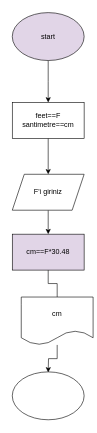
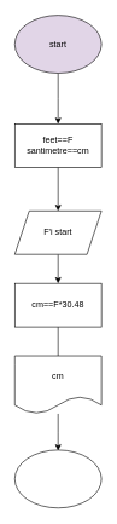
  <mxCell id="0" />
  <mxCell id="1" parent="0" />
  <mxCell id="2" style="edgeStyle=orthogonalEdgeStyle;rounded=0;orthogonalLoop=1;jettySize=auto;html=1;" edge="1" parent="1" source="3"><mxGeometry relative="1" as="geometry"><mxPoint x="80" y="170" as="targetPoint" /></mxGeometry></mxCell>
  <mxCell id="3" value="start" style="ellipse;whiteSpace=wrap;html=1;fillColor=#e1d5e7;" vertex="1" parent="1"><mxGeometry x="20" y="20" width="120" height="80" as="geometry" /></mxCell>
  <mxCell id="4" style="edgeStyle=orthogonalEdgeStyle;rounded=0;orthogonalLoop=1;jettySize=auto;html=1;entryX=0.5;entryY=0;entryDx=0;entryDy=0;" edge="1" parent="1" source="5" target="7"><mxGeometry relative="1" as="geometry" /></mxCell>
  <mxCell id="5" value="feet==F&lt;br&gt;santimetre==cm" style="rounded=0;whiteSpace=wrap;html=1;" vertex="1" parent="1"><mxGeometry x="20" y="170" width="120" height="60" as="geometry" /></mxCell>
  <mxCell id="6" style="edgeStyle=orthogonalEdgeStyle;rounded=0;orthogonalLoop=1;jettySize=auto;html=1;" edge="1" parent="1" source="7" target="9"><mxGeometry relative="1" as="geometry"><mxPoint x="80" y="420" as="targetPoint" /></mxGeometry></mxCell>
- <mxCell id="7" value="F'i giriniz" style="shape=parallelogram;perimeter=parallelogramPerimeter;whiteSpace=wrap;html=1;fixedSize=1;" vertex="1" parent="1"><mxGeometry x="20" y="290" width="120" height="60" as="geometry" /></mxCell>
+ <mxCell id="7" value="F'i start" style="shape=parallelogram;perimeter=parallelogramPerimeter;whiteSpace=wrap;html=1;fixedSize=1;" vertex="1" parent="1"><mxGeometry x="20" y="290" width="120" height="60" as="geometry" /></mxCell>
  <mxCell id="8" style="edgeStyle=orthogonalEdgeStyle;rounded=0;orthogonalLoop=1;jettySize=auto;html=1;endArrow=none;" edge="1" parent="1" source="9" target="11"><mxGeometry relative="1" as="geometry"><mxPoint x="80" y="500" as="targetPoint" /></mxGeometry></mxCell>
- <mxCell id="9" value="cm==F*30.48" style="rounded=0;whiteSpace=wrap;html=1;fillColor=#e1d5e7;" vertex="1" parent="1"><mxGeometry x="20" y="390" width="120" height="60" as="geometry" /></mxCell>
+ <mxCell id="9" value="cm==F*30.48" style="rounded=0;whiteSpace=wrap;html=1;" vertex="1" parent="1"><mxGeometry x="20" y="390" width="120" height="60" as="geometry" /></mxCell>
  <mxCell id="10" style="edgeStyle=orthogonalEdgeStyle;rounded=0;orthogonalLoop=1;jettySize=auto;html=1;" edge="1" parent="1" source="11"><mxGeometry relative="1" as="geometry"><mxPoint x="80" y="620.8" as="targetPoint" /></mxGeometry></mxCell>
- <mxCell id="11" value="cm" style="shape=document;whiteSpace=wrap;html=1;boundedLbl=1;" vertex="1" parent="1"><mxGeometry x="35" y="495" width="120" height="80" as="geometry" /></mxCell>
+ <mxCell id="11" value="cm" style="shape=document;whiteSpace=wrap;html=1;boundedLbl=1;" vertex="1" parent="1"><mxGeometry x="20" y="490" width="120" height="80" as="geometry" /></mxCell>
  <mxCell id="12" value="" style="ellipse;whiteSpace=wrap;html=1;" vertex="1" parent="1"><mxGeometry x="20" y="620" width="120" height="80" as="geometry" /></mxCell>
